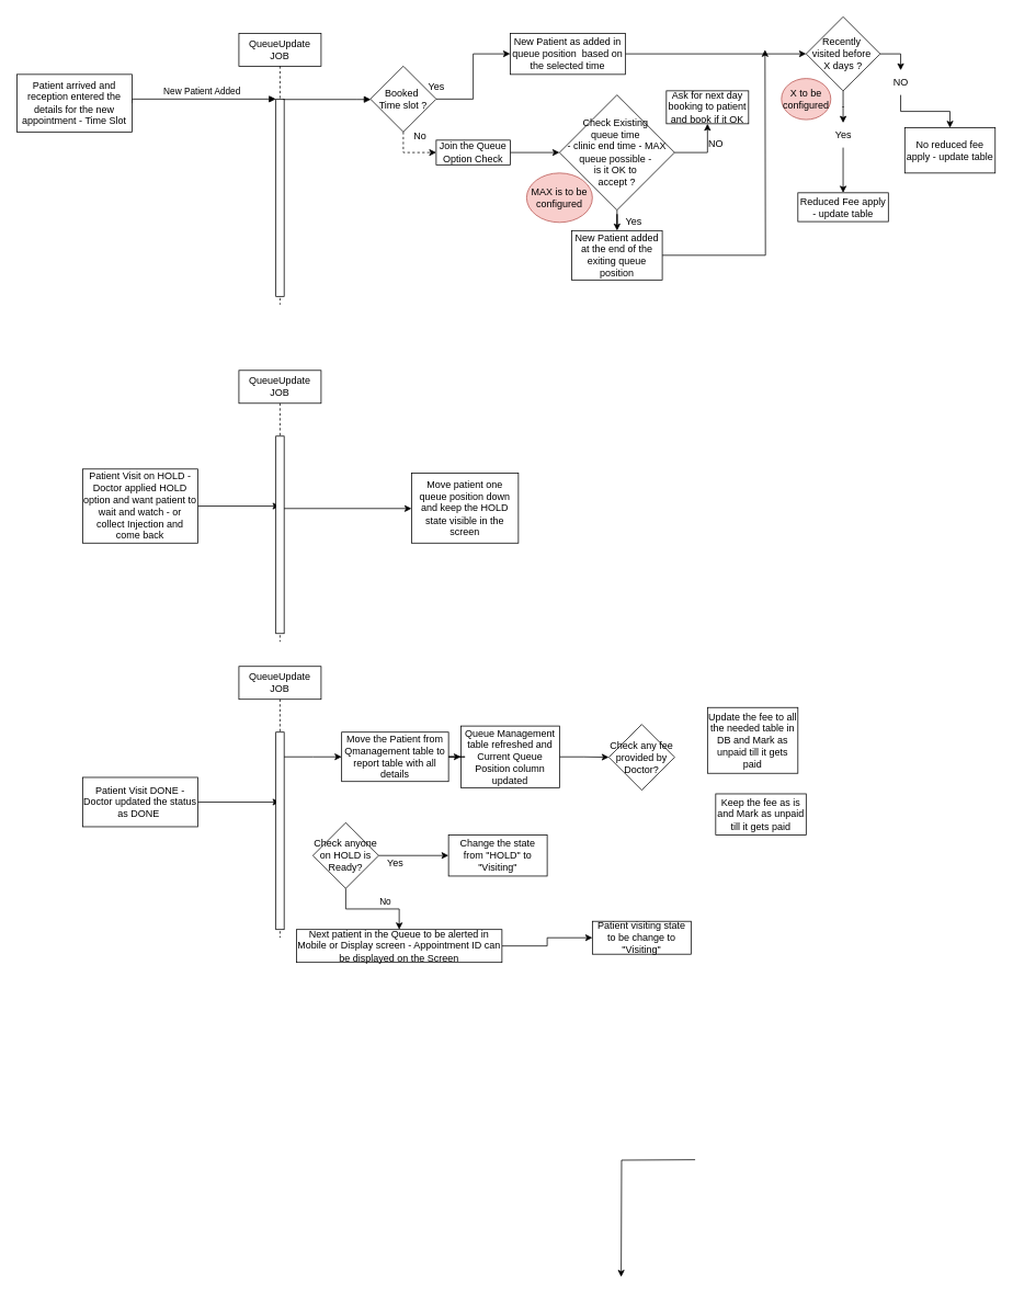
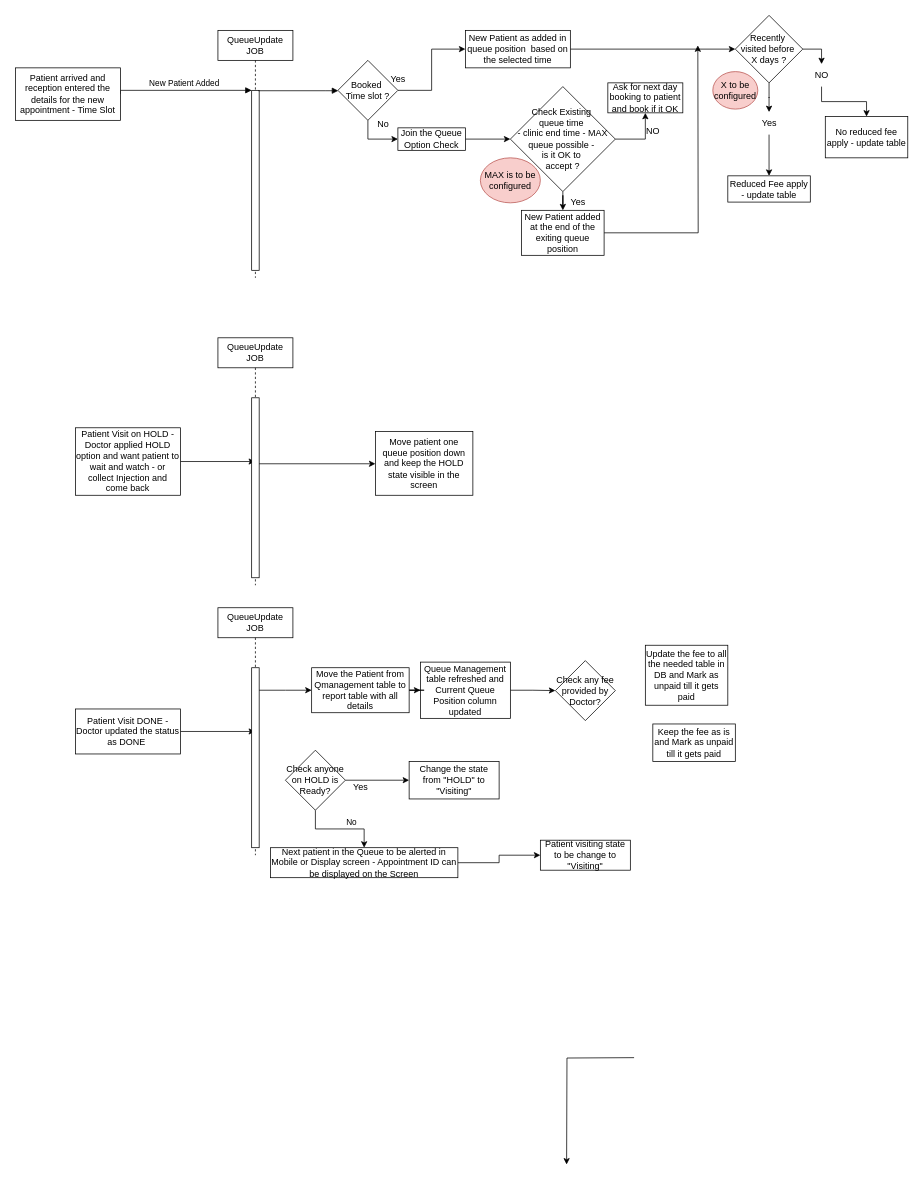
  <mxCell id="0" />
  <mxCell id="1" parent="0" />
  <mxCell id="2" value="QueueUpdate JOB" style="shape=umlLifeline;perimeter=lifelinePerimeter;whiteSpace=wrap;html=1;container=0;dropTarget=0;collapsible=0;recursiveResize=0;outlineConnect=0;portConstraint=eastwest;newEdgeStyle={&quot;edgeStyle&quot;:&quot;elbowEdgeStyle&quot;,&quot;elbow&quot;:&quot;vertical&quot;,&quot;curved&quot;:0,&quot;rounded&quot;:0};" parent="1" vertex="1"><mxGeometry x="290" y="40" width="100" height="330" as="geometry" /></mxCell>
  <mxCell id="3" value="" style="html=1;points=[];perimeter=orthogonalPerimeter;outlineConnect=0;targetShapes=umlLifeline;portConstraint=eastwest;newEdgeStyle={&quot;edgeStyle&quot;:&quot;elbowEdgeStyle&quot;,&quot;elbow&quot;:&quot;vertical&quot;,&quot;curved&quot;:0,&quot;rounded&quot;:0};" parent="2" vertex="1"><mxGeometry x="45" y="80" width="10" height="240" as="geometry" /></mxCell>
  <mxCell id="4" value="New Patient Added" style="html=1;verticalAlign=bottom;endArrow=block;edgeStyle=elbowEdgeStyle;elbow=vertical;curved=0;rounded=0;" parent="1" target="3" edge="1"><mxGeometry relative="1" as="geometry"><mxPoint x="160" y="125" as="sourcePoint" /><Array as="points"><mxPoint x="250" y="120" /></Array></mxGeometry></mxCell>
  <mxCell id="5" value="Patient arrived and reception entered the details for the new appointment - Time Slot" style="rounded=0;whiteSpace=wrap;html=1;" vertex="1" parent="1"><mxGeometry x="20" y="90" width="140" height="70" as="geometry" /></mxCell>
  <mxCell id="6" value="" style="html=1;verticalAlign=bottom;endArrow=block;edgeStyle=elbowEdgeStyle;elbow=vertical;curved=0;rounded=0;" edge="1" parent="1" target="10"><mxGeometry relative="1" as="geometry"><mxPoint x="344" y="120.5" as="sourcePoint" /><Array as="points"><mxPoint x="434" y="120.5" /></Array><mxPoint x="470" y="130" as="targetPoint" /></mxGeometry></mxCell>
  <mxCell id="7" style="edgeStyle=orthogonalEdgeStyle;rounded=0;orthogonalLoop=1;jettySize=auto;html=1;entryX=0;entryY=0.5;entryDx=0;entryDy=0;" edge="1" parent="1" source="8" target="35"><mxGeometry relative="1" as="geometry"><mxPoint x="970" y="65" as="targetPoint" /></mxGeometry></mxCell>
  <mxCell id="8" value="New Patient as added in queue position&amp;nbsp; based on the selected time" style="rounded=0;whiteSpace=wrap;html=1;" vertex="1" parent="1"><mxGeometry x="620" y="40" width="140" height="50" as="geometry" /></mxCell>
  <mxCell id="9" value="" style="edgeStyle=orthogonalEdgeStyle;rounded=0;orthogonalLoop=1;jettySize=auto;html=1;" edge="1" parent="1" source="10" target="8"><mxGeometry relative="1" as="geometry" /></mxCell>
  <mxCell id="10" value="Booked&amp;nbsp;&lt;div&gt;Time slot ?&lt;/div&gt;" style="rhombus;whiteSpace=wrap;html=1;" vertex="1" parent="1"><mxGeometry x="450" y="80" width="80" height="80" as="geometry" /></mxCell>
  <mxCell id="11" value="Yes" style="text;html=1;align=center;verticalAlign=middle;resizable=0;points=[];autosize=1;strokeColor=none;fillColor=none;" vertex="1" parent="1"><mxGeometry x="510" y="90" width="40" height="30" as="geometry" /></mxCell>
- <mxCell id="12" style="edgeStyle=orthogonalEdgeStyle;rounded=0;orthogonalLoop=1;jettySize=auto;html=1;entryX=0;entryY=0.5;entryDx=0;entryDy=0;exitX=0.5;exitY=1;exitDx=0;exitDy=0;dashed=1;" edge="1" parent="1" source="10" target="15"><mxGeometry relative="1" as="geometry"><mxPoint x="510" y="180" as="sourcePoint" /><mxPoint x="550" y="235" as="targetPoint" /></mxGeometry></mxCell>
+ <mxCell id="12" style="edgeStyle=orthogonalEdgeStyle;rounded=0;orthogonalLoop=1;jettySize=auto;html=1;entryX=0;entryY=0.5;entryDx=0;entryDy=0;exitX=0.5;exitY=1;exitDx=0;exitDy=0;" edge="1" parent="1" source="10" target="15"><mxGeometry relative="1" as="geometry"><mxPoint x="510" y="180" as="sourcePoint" /><mxPoint x="550" y="235" as="targetPoint" /></mxGeometry></mxCell>
  <mxCell id="13" value="No" style="text;html=1;align=center;verticalAlign=middle;resizable=0;points=[];autosize=1;strokeColor=none;fillColor=none;" vertex="1" parent="1"><mxGeometry x="490" y="150" width="40" height="30" as="geometry" /></mxCell>
  <mxCell id="14" value="" style="edgeStyle=orthogonalEdgeStyle;rounded=0;orthogonalLoop=1;jettySize=auto;html=1;entryX=0;entryY=0.5;entryDx=0;entryDy=0;" edge="1" parent="1" source="15" target="17"><mxGeometry relative="1" as="geometry"><mxPoint x="670" y="185" as="targetPoint" /></mxGeometry></mxCell>
  <mxCell id="15" value="Join the Queue Option Check" style="rounded=0;whiteSpace=wrap;html=1;" vertex="1" parent="1"><mxGeometry x="530" y="170" width="90" height="30" as="geometry" /></mxCell>
  <mxCell id="16" value="" style="edgeStyle=orthogonalEdgeStyle;rounded=0;orthogonalLoop=1;jettySize=auto;html=1;" edge="1" parent="1" source="17" target="19"><mxGeometry relative="1" as="geometry" /></mxCell>
  <mxCell id="17" value="Check Existing&amp;nbsp;&lt;div&gt;queue time&amp;nbsp;&lt;/div&gt;&lt;div&gt;- clinic&amp;nbsp;&lt;span style=&quot;background-color: initial;&quot;&gt;end time - MAX queue possible -&amp;nbsp;&lt;/span&gt;&lt;/div&gt;&lt;div&gt;is it OK&amp;nbsp;&lt;span style=&quot;background-color: initial;&quot;&gt;to&amp;nbsp;&lt;/span&gt;&lt;/div&gt;&lt;div&gt;&lt;span style=&quot;background-color: initial;&quot;&gt;accept ?&lt;/span&gt;&lt;/div&gt;" style="rhombus;whiteSpace=wrap;html=1;" vertex="1" parent="1"><mxGeometry x="680" y="115" width="140" height="140" as="geometry" /></mxCell>
  <mxCell id="18" style="edgeStyle=orthogonalEdgeStyle;rounded=0;orthogonalLoop=1;jettySize=auto;html=1;exitX=1;exitY=0.5;exitDx=0;exitDy=0;" edge="1" parent="1" source="19"><mxGeometry relative="1" as="geometry"><mxPoint x="520" y="215" as="sourcePoint" /><mxPoint x="930" y="60" as="targetPoint" /></mxGeometry></mxCell>
  <mxCell id="19" value="New Patient added at the end of the exiting queue position" style="rounded=0;whiteSpace=wrap;html=1;" vertex="1" parent="1"><mxGeometry x="695" y="280" width="110" height="60" as="geometry" /></mxCell>
  <mxCell id="20" value="Yes" style="text;html=1;align=center;verticalAlign=middle;resizable=0;points=[];autosize=1;strokeColor=none;fillColor=none;" vertex="1" parent="1"><mxGeometry x="750" y="255" width="40" height="30" as="geometry" /></mxCell>
  <mxCell id="21" value="Ask for next day booking to patient and book if it OK" style="rounded=0;whiteSpace=wrap;html=1;" vertex="1" parent="1"><mxGeometry x="810" y="110" width="100" height="40" as="geometry" /></mxCell>
  <mxCell id="22" value="" style="edgeStyle=orthogonalEdgeStyle;rounded=0;orthogonalLoop=1;jettySize=auto;html=1;entryX=0.5;entryY=1;entryDx=0;entryDy=0;exitX=1;exitY=0.5;exitDx=0;exitDy=0;" edge="1" parent="1" source="17" target="21"><mxGeometry relative="1" as="geometry"><mxPoint x="820" y="185" as="sourcePoint" /><mxPoint x="870" y="190" as="targetPoint" /></mxGeometry></mxCell>
  <mxCell id="23" value="NO" style="text;html=1;align=center;verticalAlign=middle;resizable=0;points=[];autosize=1;strokeColor=none;fillColor=none;" vertex="1" parent="1"><mxGeometry x="850" y="160" width="40" height="30" as="geometry" /></mxCell>
  <mxCell id="24" style="edgeStyle=orthogonalEdgeStyle;rounded=0;orthogonalLoop=1;jettySize=auto;html=1;" edge="1" parent="1" source="25" target="27"><mxGeometry relative="1" as="geometry" /></mxCell>
  <mxCell id="25" value="Patient Visit on HOLD - Doctor applied HOLD option and want patient to wait and watch - or collect Injection and come back" style="rounded=0;whiteSpace=wrap;html=1;" vertex="1" parent="1"><mxGeometry x="100" y="570" width="140" height="90" as="geometry" /></mxCell>
  <mxCell id="26" style="edgeStyle=elbowEdgeStyle;rounded=0;orthogonalLoop=1;jettySize=auto;html=1;elbow=vertical;curved=0;entryX=0;entryY=0.5;entryDx=0;entryDy=0;" edge="1" parent="1" source="27" target="48"><mxGeometry relative="1" as="geometry" /></mxCell>
  <mxCell id="27" value="QueueUpdate JOB" style="shape=umlLifeline;perimeter=lifelinePerimeter;whiteSpace=wrap;html=1;container=0;dropTarget=0;collapsible=0;recursiveResize=0;outlineConnect=0;portConstraint=eastwest;newEdgeStyle={&quot;edgeStyle&quot;:&quot;elbowEdgeStyle&quot;,&quot;elbow&quot;:&quot;vertical&quot;,&quot;curved&quot;:0,&quot;rounded&quot;:0};" vertex="1" parent="1"><mxGeometry x="290" y="450" width="100" height="330" as="geometry" /></mxCell>
  <mxCell id="28" value="" style="html=1;points=[];perimeter=orthogonalPerimeter;outlineConnect=0;targetShapes=umlLifeline;portConstraint=eastwest;newEdgeStyle={&quot;edgeStyle&quot;:&quot;elbowEdgeStyle&quot;,&quot;elbow&quot;:&quot;vertical&quot;,&quot;curved&quot;:0,&quot;rounded&quot;:0};" vertex="1" parent="27"><mxGeometry x="45" y="80" width="10" height="240" as="geometry" /></mxCell>
  <mxCell id="29" style="edgeStyle=orthogonalEdgeStyle;rounded=0;orthogonalLoop=1;jettySize=auto;html=1;entryX=0;entryY=0.5;entryDx=0;entryDy=0;" edge="1" parent="1" source="30" target="45"><mxGeometry relative="1" as="geometry" /></mxCell>
  <mxCell id="30" value="Queue Management table refreshed and Current Queue Position column updated" style="rounded=0;whiteSpace=wrap;html=1;" vertex="1" parent="1"><mxGeometry x="560" y="882.5" width="120" height="75" as="geometry" /></mxCell>
  <mxCell id="31" style="edgeStyle=orthogonalEdgeStyle;rounded=0;orthogonalLoop=1;jettySize=auto;html=1;entryX=0;entryY=0.5;entryDx=0;entryDy=0;" edge="1" parent="1" source="33" target="30"><mxGeometry relative="1" as="geometry" /></mxCell>
  <mxCell id="32" style="edgeStyle=orthogonalEdgeStyle;rounded=0;orthogonalLoop=1;jettySize=auto;html=1;entryX=0.5;entryY=0;entryDx=0;entryDy=0;" edge="1" parent="1"><mxGeometry relative="1" as="geometry"><mxPoint x="845" y="1410" as="sourcePoint" /><mxPoint x="755" y="1552.5" as="targetPoint" /></mxGeometry></mxCell>
  <mxCell id="33" value="Move the Patient from Qmanagement table to report table with all details" style="rounded=0;whiteSpace=wrap;html=1;" vertex="1" parent="1"><mxGeometry x="415" y="890" width="130" height="60" as="geometry" /></mxCell>
  <mxCell id="34" style="edgeStyle=orthogonalEdgeStyle;rounded=0;orthogonalLoop=1;jettySize=auto;html=1;entryX=0.5;entryY=0;entryDx=0;entryDy=0;" edge="1" parent="1" source="44" target="42"><mxGeometry relative="1" as="geometry" /></mxCell>
  <mxCell id="35" value="Recently&amp;nbsp;&lt;div&gt;visited before&amp;nbsp;&lt;div&gt;X days ?&lt;/div&gt;&lt;/div&gt;" style="rhombus;whiteSpace=wrap;html=1;" vertex="1" parent="1"><mxGeometry x="980" y="20" width="90" height="90" as="geometry" /></mxCell>
  <mxCell id="36" value="MAX is to be configured" style="ellipse;whiteSpace=wrap;html=1;fillColor=#f8cecc;strokeColor=#b85450;" vertex="1" parent="1"><mxGeometry x="640" y="210" width="80" height="60" as="geometry" /></mxCell>
  <mxCell id="37" value="X to be configured" style="ellipse;whiteSpace=wrap;html=1;fillColor=#f8cecc;strokeColor=#b85450;" vertex="1" parent="1"><mxGeometry x="950" y="95" width="60" height="50" as="geometry" /></mxCell>
  <mxCell id="38" value="Reduced Fee apply - update table" style="rounded=0;whiteSpace=wrap;html=1;" vertex="1" parent="1"><mxGeometry x="970" y="234" width="110" height="35" as="geometry" /></mxCell>
  <mxCell id="39" value="" style="edgeStyle=orthogonalEdgeStyle;rounded=0;orthogonalLoop=1;jettySize=auto;html=1;exitX=0.5;exitY=1;exitDx=0;exitDy=0;" edge="1" parent="1" source="35" target="41"><mxGeometry relative="1" as="geometry"><mxPoint x="1120" y="160" as="targetPoint" /><mxPoint x="1070" y="65" as="sourcePoint" /></mxGeometry></mxCell>
  <mxCell id="40" style="edgeStyle=orthogonalEdgeStyle;rounded=0;orthogonalLoop=1;jettySize=auto;html=1;entryX=0.5;entryY=0;entryDx=0;entryDy=0;" edge="1" parent="1" source="41" target="38"><mxGeometry relative="1" as="geometry" /></mxCell>
  <mxCell id="41" value="Yes" style="text;html=1;align=center;verticalAlign=middle;resizable=0;points=[];autosize=1;strokeColor=none;fillColor=none;" vertex="1" parent="1"><mxGeometry x="1005" y="149" width="40" height="30" as="geometry" /></mxCell>
  <mxCell id="42" value="No reduced fee apply - update table" style="whiteSpace=wrap;html=1;" vertex="1" parent="1"><mxGeometry x="1100" y="155" width="110" height="55" as="geometry" /></mxCell>
  <mxCell id="43" value="" style="edgeStyle=orthogonalEdgeStyle;rounded=0;orthogonalLoop=1;jettySize=auto;html=1;entryX=0.5;entryY=0;entryDx=0;entryDy=0;" edge="1" parent="1" source="35" target="44"><mxGeometry relative="1" as="geometry"><mxPoint x="1070" y="65" as="sourcePoint" /><mxPoint x="1175" y="95" as="targetPoint" /></mxGeometry></mxCell>
  <mxCell id="44" value="NO" style="text;html=1;align=center;verticalAlign=middle;resizable=0;points=[];autosize=1;strokeColor=none;fillColor=none;" vertex="1" parent="1"><mxGeometry x="1075" y="85" width="40" height="30" as="geometry" /></mxCell>
  <mxCell id="45" value="Check any fee provided by Doctor?" style="rhombus;whiteSpace=wrap;html=1;" vertex="1" parent="1"><mxGeometry x="740" y="880.5" width="80" height="80" as="geometry" /></mxCell>
  <mxCell id="46" value="Update the fee to all the needed table in DB and Mark as unpaid till it gets paid" style="rounded=0;whiteSpace=wrap;html=1;" vertex="1" parent="1"><mxGeometry x="860" y="860" width="110" height="80" as="geometry" /></mxCell>
  <mxCell id="47" value="Keep the fee as is and Mark as unpaid till it gets paid" style="rounded=0;whiteSpace=wrap;html=1;" vertex="1" parent="1"><mxGeometry x="870" y="965" width="110" height="50" as="geometry" /></mxCell>
  <mxCell id="48" value="Move patient one queue position down and keep the HOLD state visible in the screen" style="rounded=0;whiteSpace=wrap;html=1;" vertex="1" parent="1"><mxGeometry x="500" y="575" width="130" height="85" as="geometry" /></mxCell>
  <mxCell id="49" style="edgeStyle=orthogonalEdgeStyle;rounded=0;orthogonalLoop=1;jettySize=auto;html=1;" edge="1" parent="1" source="50" target="51"><mxGeometry relative="1" as="geometry"><mxPoint x="320" y="970" as="targetPoint" /></mxGeometry></mxCell>
  <mxCell id="50" value="Patient Visit DONE - Doctor updated the status as DONE&amp;nbsp;" style="rounded=0;whiteSpace=wrap;html=1;" vertex="1" parent="1"><mxGeometry x="100" y="945" width="140" height="60" as="geometry" /></mxCell>
  <mxCell id="51" value="QueueUpdate JOB" style="shape=umlLifeline;perimeter=lifelinePerimeter;whiteSpace=wrap;html=1;container=0;dropTarget=0;collapsible=0;recursiveResize=0;outlineConnect=0;portConstraint=eastwest;newEdgeStyle={&quot;edgeStyle&quot;:&quot;elbowEdgeStyle&quot;,&quot;elbow&quot;:&quot;vertical&quot;,&quot;curved&quot;:0,&quot;rounded&quot;:0};" vertex="1" parent="1"><mxGeometry x="290" y="810" width="100" height="330" as="geometry" /></mxCell>
  <mxCell id="52" value="" style="html=1;points=[];perimeter=orthogonalPerimeter;outlineConnect=0;targetShapes=umlLifeline;portConstraint=eastwest;newEdgeStyle={&quot;edgeStyle&quot;:&quot;elbowEdgeStyle&quot;,&quot;elbow&quot;:&quot;vertical&quot;,&quot;curved&quot;:0,&quot;rounded&quot;:0};" vertex="1" parent="51"><mxGeometry x="45" y="80" width="10" height="240" as="geometry" /></mxCell>
  <mxCell id="53" style="edgeStyle=elbowEdgeStyle;rounded=0;orthogonalLoop=1;jettySize=auto;html=1;elbow=vertical;curved=0;entryX=0;entryY=0.5;entryDx=0;entryDy=0;" edge="1" parent="1" source="52" target="33"><mxGeometry relative="1" as="geometry" /></mxCell>
  <mxCell id="54" style="edgeStyle=orthogonalEdgeStyle;rounded=0;orthogonalLoop=1;jettySize=auto;html=1;entryX=0;entryY=0.5;entryDx=0;entryDy=0;" edge="1" parent="1" source="57" target="58"><mxGeometry relative="1" as="geometry" /></mxCell>
  <mxCell id="55" value="" style="edgeStyle=orthogonalEdgeStyle;rounded=0;orthogonalLoop=1;jettySize=auto;html=1;" edge="1" parent="1" source="57" target="61"><mxGeometry relative="1" as="geometry" /></mxCell>
  <mxCell id="56" value="No" style="edgeLabel;html=1;align=center;verticalAlign=middle;resizable=0;points=[];" vertex="1" connectable="0" parent="55"><mxGeometry x="0.253" y="10" relative="1" as="geometry"><mxPoint as="offset" /></mxGeometry></mxCell>
  <mxCell id="57" value="Check anyone on HOLD is Ready?" style="rhombus;whiteSpace=wrap;html=1;" vertex="1" parent="1"><mxGeometry x="380" y="1000" width="80" height="80" as="geometry" /></mxCell>
  <mxCell id="58" value="Change the state from &quot;HOLD&quot; to &quot;Visiting&quot;" style="rounded=0;whiteSpace=wrap;html=1;" vertex="1" parent="1"><mxGeometry x="545" y="1015" width="120" height="50" as="geometry" /></mxCell>
  <mxCell id="59" value="Yes" style="text;html=1;align=center;verticalAlign=middle;resizable=0;points=[];autosize=1;strokeColor=none;fillColor=none;" vertex="1" parent="1"><mxGeometry x="460" y="1035" width="40" height="30" as="geometry" /></mxCell>
  <mxCell id="60" style="edgeStyle=orthogonalEdgeStyle;rounded=0;orthogonalLoop=1;jettySize=auto;html=1;entryX=0;entryY=0.5;entryDx=0;entryDy=0;" edge="1" parent="1" source="61" target="62"><mxGeometry relative="1" as="geometry" /></mxCell>
  <mxCell id="61" value="Next patient in the Queue to be alerted in Mobile or Display screen - Appointment ID can be displayed on the Screen" style="rounded=0;whiteSpace=wrap;html=1;" vertex="1" parent="1"><mxGeometry x="360" y="1130" width="250" height="40" as="geometry" /></mxCell>
  <mxCell id="62" value="Patient visiting state to be change to &quot;Visiting&quot;" style="rounded=0;whiteSpace=wrap;html=1;" vertex="1" parent="1"><mxGeometry x="720" y="1120" width="120" height="40" as="geometry" /></mxCell>
